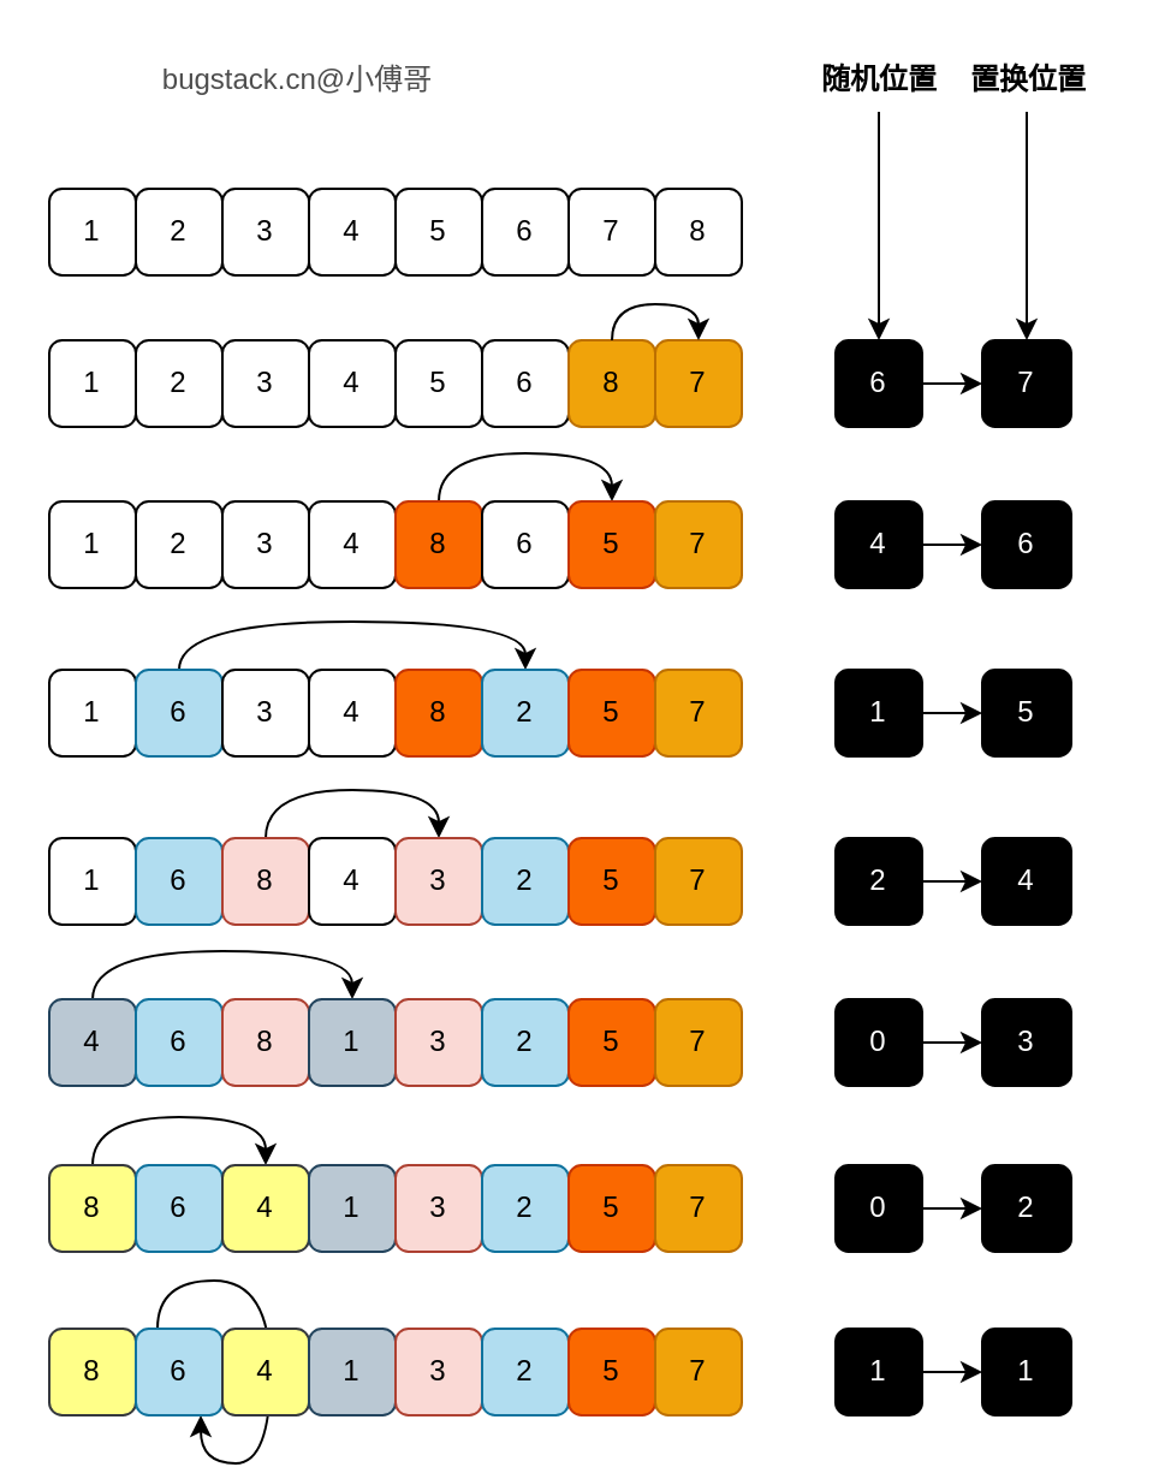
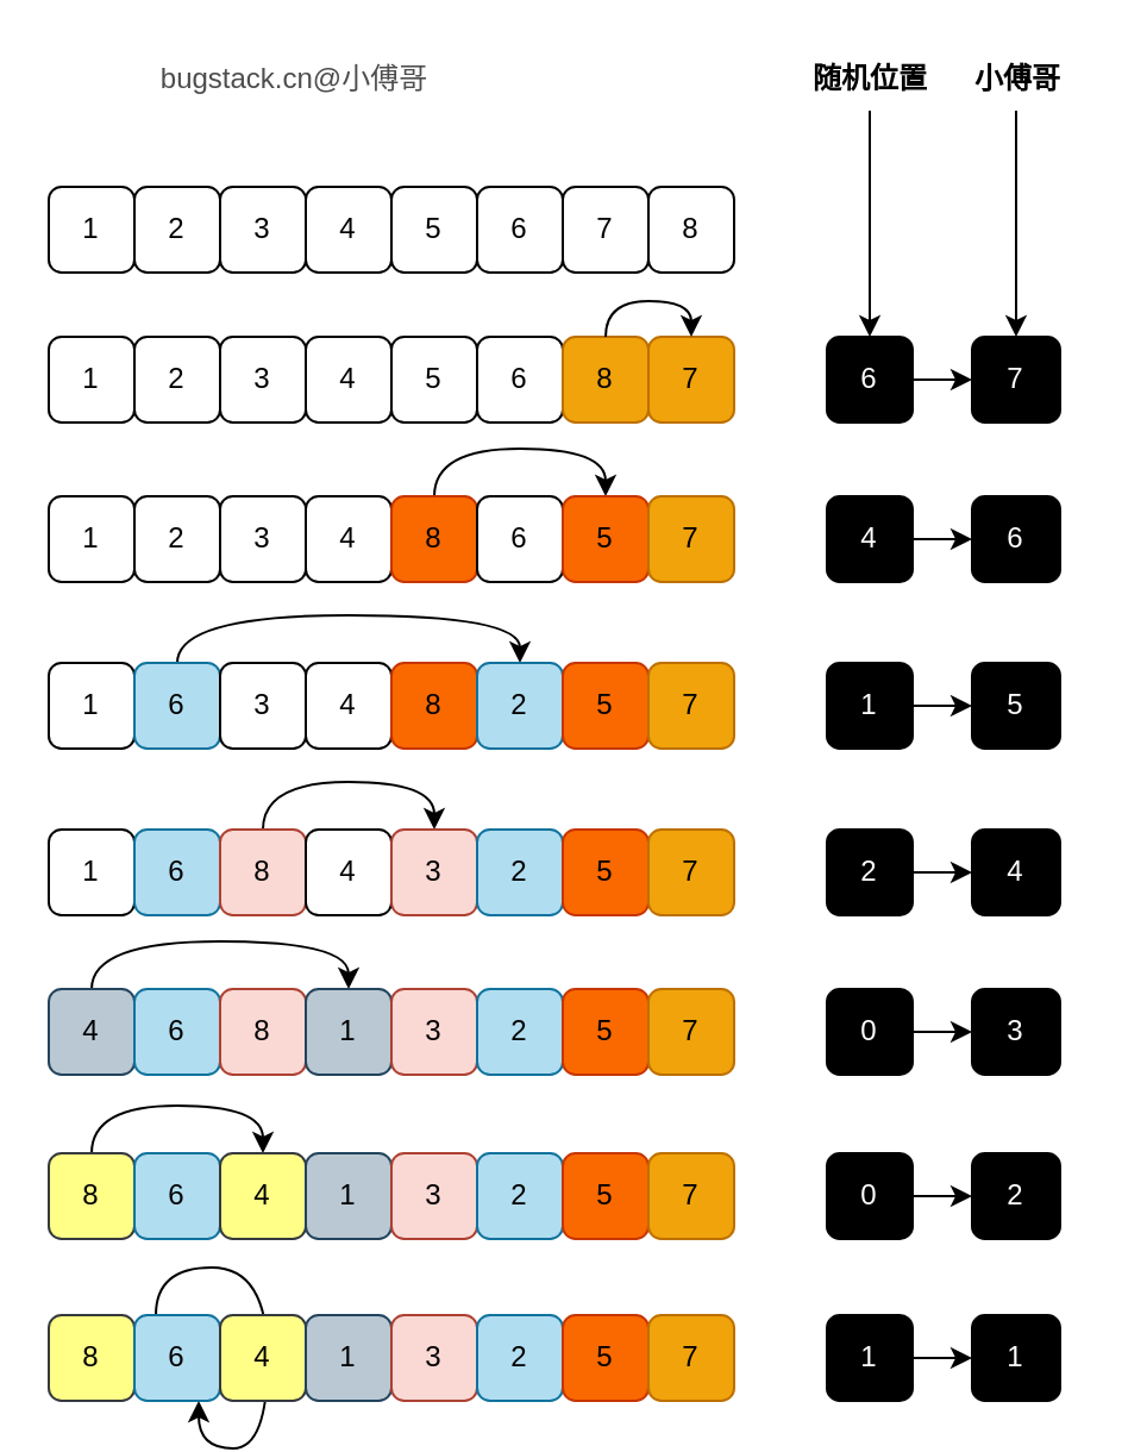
  <mxCell id="0" />
  <mxCell id="1" parent="0" />
  <mxCell id="2" value="1" style="rounded=1;whiteSpace=wrap;html=1;" vertex="1" parent="1"><mxGeometry x="20" y="78" width="36" height="36" as="geometry" /></mxCell>
  <mxCell id="3" value="2" style="rounded=1;whiteSpace=wrap;html=1;" vertex="1" parent="1"><mxGeometry x="56" y="78" width="36" height="36" as="geometry" /></mxCell>
  <mxCell id="4" value="3" style="rounded=1;whiteSpace=wrap;html=1;" vertex="1" parent="1"><mxGeometry x="92" y="78" width="36" height="36" as="geometry" /></mxCell>
  <mxCell id="5" value="4" style="rounded=1;whiteSpace=wrap;html=1;" vertex="1" parent="1"><mxGeometry x="128" y="78" width="36" height="36" as="geometry" /></mxCell>
  <mxCell id="6" value="5" style="rounded=1;whiteSpace=wrap;html=1;" vertex="1" parent="1"><mxGeometry x="164" y="78" width="36" height="36" as="geometry" /></mxCell>
  <mxCell id="7" value="6" style="rounded=1;whiteSpace=wrap;html=1;" vertex="1" parent="1"><mxGeometry x="200" y="78" width="36" height="36" as="geometry" /></mxCell>
  <mxCell id="8" value="7" style="rounded=1;whiteSpace=wrap;html=1;" vertex="1" parent="1"><mxGeometry x="236" y="78" width="36" height="36" as="geometry" /></mxCell>
  <mxCell id="9" value="8" style="rounded=1;whiteSpace=wrap;html=1;" vertex="1" parent="1"><mxGeometry x="272" y="78" width="36" height="36" as="geometry" /></mxCell>
  <mxCell id="10" value="1" style="rounded=1;whiteSpace=wrap;html=1;" vertex="1" parent="1"><mxGeometry x="20" y="141" width="36" height="36" as="geometry" /></mxCell>
  <mxCell id="11" value="2" style="rounded=1;whiteSpace=wrap;html=1;" vertex="1" parent="1"><mxGeometry x="56" y="141" width="36" height="36" as="geometry" /></mxCell>
  <mxCell id="12" value="3" style="rounded=1;whiteSpace=wrap;html=1;" vertex="1" parent="1"><mxGeometry x="92" y="141" width="36" height="36" as="geometry" /></mxCell>
  <mxCell id="13" value="4" style="rounded=1;whiteSpace=wrap;html=1;" vertex="1" parent="1"><mxGeometry x="128" y="141" width="36" height="36" as="geometry" /></mxCell>
  <mxCell id="14" value="5" style="rounded=1;whiteSpace=wrap;html=1;" vertex="1" parent="1"><mxGeometry x="164" y="141" width="36" height="36" as="geometry" /></mxCell>
  <mxCell id="15" value="6" style="rounded=1;whiteSpace=wrap;html=1;" vertex="1" parent="1"><mxGeometry x="200" y="141" width="36" height="36" as="geometry" /></mxCell>
  <mxCell id="16" value="8" style="rounded=1;whiteSpace=wrap;html=1;fillColor=#f0a30a;fontColor=#000000;strokeColor=#BD7000;" vertex="1" parent="1"><mxGeometry x="236" y="141" width="36" height="36" as="geometry" /></mxCell>
  <mxCell id="17" value="7" style="rounded=1;whiteSpace=wrap;html=1;fillColor=#f0a30a;fontColor=#000000;strokeColor=#BD7000;" vertex="1" parent="1"><mxGeometry x="272" y="141" width="36" height="36" as="geometry" /></mxCell>
  <mxCell id="18" value="" style="endArrow=classic;html=1;rounded=0;exitX=0.5;exitY=0;exitDx=0;exitDy=0;entryX=0.5;entryY=0;entryDx=0;entryDy=0;edgeStyle=orthogonalEdgeStyle;curved=1;" edge="1" parent="1" source="16" target="17"><mxGeometry width="50" height="50" relative="1" as="geometry"><mxPoint x="245" y="335" as="sourcePoint" /><mxPoint x="295" y="285" as="targetPoint" /><Array as="points"><mxPoint x="254" y="126" /><mxPoint x="290" y="126" /></Array></mxGeometry></mxCell>
  <mxCell id="19" value="1" style="rounded=1;whiteSpace=wrap;html=1;" vertex="1" parent="1"><mxGeometry x="20" y="208" width="36" height="36" as="geometry" /></mxCell>
  <mxCell id="20" value="2" style="rounded=1;whiteSpace=wrap;html=1;" vertex="1" parent="1"><mxGeometry x="56" y="208" width="36" height="36" as="geometry" /></mxCell>
  <mxCell id="21" value="3" style="rounded=1;whiteSpace=wrap;html=1;" vertex="1" parent="1"><mxGeometry x="92" y="208" width="36" height="36" as="geometry" /></mxCell>
  <mxCell id="22" value="4" style="rounded=1;whiteSpace=wrap;html=1;" vertex="1" parent="1"><mxGeometry x="128" y="208" width="36" height="36" as="geometry" /></mxCell>
  <mxCell id="23" style="edgeStyle=orthogonalEdgeStyle;curved=1;rounded=0;orthogonalLoop=1;jettySize=auto;html=1;exitX=0.5;exitY=0;exitDx=0;exitDy=0;entryX=0.5;entryY=0;entryDx=0;entryDy=0;" edge="1" parent="1" source="24" target="26"><mxGeometry relative="1" as="geometry" /></mxCell>
  <mxCell id="24" value="8" style="rounded=1;whiteSpace=wrap;html=1;fillColor=#fa6800;fontColor=#000000;strokeColor=#C73500;" vertex="1" parent="1"><mxGeometry x="164" y="208" width="36" height="36" as="geometry" /></mxCell>
  <mxCell id="25" value="6" style="rounded=1;whiteSpace=wrap;html=1;" vertex="1" parent="1"><mxGeometry x="200" y="208" width="36" height="36" as="geometry" /></mxCell>
  <mxCell id="26" value="5" style="rounded=1;whiteSpace=wrap;html=1;fillColor=#fa6800;fontColor=#000000;strokeColor=#C73500;" vertex="1" parent="1"><mxGeometry x="236" y="208" width="36" height="36" as="geometry" /></mxCell>
  <mxCell id="27" value="7" style="rounded=1;whiteSpace=wrap;html=1;fillColor=#f0a30a;fontColor=#000000;strokeColor=#BD7000;" vertex="1" parent="1"><mxGeometry x="272" y="208" width="36" height="36" as="geometry" /></mxCell>
  <mxCell id="28" value="1" style="rounded=1;whiteSpace=wrap;html=1;" vertex="1" parent="1"><mxGeometry x="20" y="278" width="36" height="36" as="geometry" /></mxCell>
  <mxCell id="29" style="edgeStyle=orthogonalEdgeStyle;curved=1;rounded=0;orthogonalLoop=1;jettySize=auto;html=1;exitX=0.5;exitY=0;exitDx=0;exitDy=0;entryX=0.5;entryY=0;entryDx=0;entryDy=0;" edge="1" parent="1" source="30" target="34"><mxGeometry relative="1" as="geometry" /></mxCell>
  <mxCell id="30" value="6" style="rounded=1;whiteSpace=wrap;html=1;fillColor=#b1ddf0;strokeColor=#10739e;" vertex="1" parent="1"><mxGeometry x="56" y="278" width="36" height="36" as="geometry" /></mxCell>
  <mxCell id="31" value="3" style="rounded=1;whiteSpace=wrap;html=1;" vertex="1" parent="1"><mxGeometry x="92" y="278" width="36" height="36" as="geometry" /></mxCell>
  <mxCell id="32" value="4" style="rounded=1;whiteSpace=wrap;html=1;" vertex="1" parent="1"><mxGeometry x="128" y="278" width="36" height="36" as="geometry" /></mxCell>
  <mxCell id="33" value="8" style="rounded=1;whiteSpace=wrap;html=1;fillColor=#fa6800;fontColor=#000000;strokeColor=#C73500;" vertex="1" parent="1"><mxGeometry x="164" y="278" width="36" height="36" as="geometry" /></mxCell>
  <mxCell id="34" value="2" style="rounded=1;whiteSpace=wrap;html=1;fillColor=#b1ddf0;strokeColor=#10739e;" vertex="1" parent="1"><mxGeometry x="200" y="278" width="36" height="36" as="geometry" /></mxCell>
  <mxCell id="35" value="5" style="rounded=1;whiteSpace=wrap;html=1;fillColor=#fa6800;fontColor=#000000;strokeColor=#C73500;" vertex="1" parent="1"><mxGeometry x="236" y="278" width="36" height="36" as="geometry" /></mxCell>
  <mxCell id="36" value="7" style="rounded=1;whiteSpace=wrap;html=1;fillColor=#f0a30a;fontColor=#000000;strokeColor=#BD7000;" vertex="1" parent="1"><mxGeometry x="272" y="278" width="36" height="36" as="geometry" /></mxCell>
  <mxCell id="37" value="1" style="rounded=1;whiteSpace=wrap;html=1;" vertex="1" parent="1"><mxGeometry x="20" y="348" width="36" height="36" as="geometry" /></mxCell>
  <mxCell id="38" value="6" style="rounded=1;whiteSpace=wrap;html=1;fillColor=#b1ddf0;strokeColor=#10739e;" vertex="1" parent="1"><mxGeometry x="56" y="348" width="36" height="36" as="geometry" /></mxCell>
  <mxCell id="39" style="edgeStyle=orthogonalEdgeStyle;curved=1;rounded=0;orthogonalLoop=1;jettySize=auto;html=1;exitX=0.5;exitY=0;exitDx=0;exitDy=0;entryX=0.5;entryY=0;entryDx=0;entryDy=0;" edge="1" parent="1" source="40" target="42"><mxGeometry relative="1" as="geometry" /></mxCell>
  <mxCell id="40" value="8" style="rounded=1;whiteSpace=wrap;html=1;fillColor=#fad9d5;strokeColor=#ae4132;" vertex="1" parent="1"><mxGeometry x="92" y="348" width="36" height="36" as="geometry" /></mxCell>
  <mxCell id="41" value="4" style="rounded=1;whiteSpace=wrap;html=1;" vertex="1" parent="1"><mxGeometry x="128" y="348" width="36" height="36" as="geometry" /></mxCell>
  <mxCell id="42" value="3" style="rounded=1;whiteSpace=wrap;html=1;fillColor=#fad9d5;strokeColor=#ae4132;" vertex="1" parent="1"><mxGeometry x="164" y="348" width="36" height="36" as="geometry" /></mxCell>
  <mxCell id="43" value="2" style="rounded=1;whiteSpace=wrap;html=1;fillColor=#b1ddf0;strokeColor=#10739e;" vertex="1" parent="1"><mxGeometry x="200" y="348" width="36" height="36" as="geometry" /></mxCell>
  <mxCell id="44" value="5" style="rounded=1;whiteSpace=wrap;html=1;fillColor=#fa6800;fontColor=#000000;strokeColor=#C73500;" vertex="1" parent="1"><mxGeometry x="236" y="348" width="36" height="36" as="geometry" /></mxCell>
  <mxCell id="45" value="7" style="rounded=1;whiteSpace=wrap;html=1;fillColor=#f0a30a;fontColor=#000000;strokeColor=#BD7000;" vertex="1" parent="1"><mxGeometry x="272" y="348" width="36" height="36" as="geometry" /></mxCell>
  <mxCell id="46" style="edgeStyle=orthogonalEdgeStyle;curved=1;rounded=0;orthogonalLoop=1;jettySize=auto;html=1;exitX=0.5;exitY=0;exitDx=0;exitDy=0;entryX=0.5;entryY=0;entryDx=0;entryDy=0;" edge="1" parent="1" source="47" target="50"><mxGeometry relative="1" as="geometry" /></mxCell>
  <mxCell id="47" value="4" style="rounded=1;whiteSpace=wrap;html=1;fillColor=#bac8d3;strokeColor=#23445d;" vertex="1" parent="1"><mxGeometry x="20" y="415" width="36" height="36" as="geometry" /></mxCell>
  <mxCell id="48" value="6" style="rounded=1;whiteSpace=wrap;html=1;fillColor=#b1ddf0;strokeColor=#10739e;" vertex="1" parent="1"><mxGeometry x="56" y="415" width="36" height="36" as="geometry" /></mxCell>
  <mxCell id="49" value="8" style="rounded=1;whiteSpace=wrap;html=1;fillColor=#fad9d5;strokeColor=#ae4132;" vertex="1" parent="1"><mxGeometry x="92" y="415" width="36" height="36" as="geometry" /></mxCell>
  <mxCell id="50" value="1" style="rounded=1;whiteSpace=wrap;html=1;fillColor=#bac8d3;strokeColor=#23445d;" vertex="1" parent="1"><mxGeometry x="128" y="415" width="36" height="36" as="geometry" /></mxCell>
  <mxCell id="51" value="3" style="rounded=1;whiteSpace=wrap;html=1;fillColor=#fad9d5;strokeColor=#ae4132;" vertex="1" parent="1"><mxGeometry x="164" y="415" width="36" height="36" as="geometry" /></mxCell>
  <mxCell id="52" value="2" style="rounded=1;whiteSpace=wrap;html=1;fillColor=#b1ddf0;strokeColor=#10739e;" vertex="1" parent="1"><mxGeometry x="200" y="415" width="36" height="36" as="geometry" /></mxCell>
  <mxCell id="53" value="5" style="rounded=1;whiteSpace=wrap;html=1;fillColor=#fa6800;fontColor=#000000;strokeColor=#C73500;" vertex="1" parent="1"><mxGeometry x="236" y="415" width="36" height="36" as="geometry" /></mxCell>
  <mxCell id="54" value="7" style="rounded=1;whiteSpace=wrap;html=1;fillColor=#f0a30a;fontColor=#000000;strokeColor=#BD7000;" vertex="1" parent="1"><mxGeometry x="272" y="415" width="36" height="36" as="geometry" /></mxCell>
  <mxCell id="55" style="edgeStyle=orthogonalEdgeStyle;curved=1;rounded=0;orthogonalLoop=1;jettySize=auto;html=1;exitX=0.5;exitY=0;exitDx=0;exitDy=0;entryX=0.5;entryY=0;entryDx=0;entryDy=0;" edge="1" parent="1" source="56" target="58"><mxGeometry relative="1" as="geometry" /></mxCell>
  <mxCell id="56" value="8" style="rounded=1;whiteSpace=wrap;html=1;fillColor=#ffff88;strokeColor=#36393d;" vertex="1" parent="1"><mxGeometry x="20" y="484" width="36" height="36" as="geometry" /></mxCell>
  <mxCell id="57" value="6" style="rounded=1;whiteSpace=wrap;html=1;fillColor=#b1ddf0;strokeColor=#10739e;" vertex="1" parent="1"><mxGeometry x="56" y="484" width="36" height="36" as="geometry" /></mxCell>
  <mxCell id="58" value="4" style="rounded=1;whiteSpace=wrap;html=1;fillColor=#ffff88;strokeColor=#36393d;" vertex="1" parent="1"><mxGeometry x="92" y="484" width="36" height="36" as="geometry" /></mxCell>
  <mxCell id="59" value="1" style="rounded=1;whiteSpace=wrap;html=1;fillColor=#bac8d3;strokeColor=#23445d;" vertex="1" parent="1"><mxGeometry x="128" y="484" width="36" height="36" as="geometry" /></mxCell>
  <mxCell id="60" value="3" style="rounded=1;whiteSpace=wrap;html=1;fillColor=#fad9d5;strokeColor=#ae4132;" vertex="1" parent="1"><mxGeometry x="164" y="484" width="36" height="36" as="geometry" /></mxCell>
  <mxCell id="61" value="2" style="rounded=1;whiteSpace=wrap;html=1;fillColor=#b1ddf0;strokeColor=#10739e;" vertex="1" parent="1"><mxGeometry x="200" y="484" width="36" height="36" as="geometry" /></mxCell>
  <mxCell id="62" value="5" style="rounded=1;whiteSpace=wrap;html=1;fillColor=#fa6800;fontColor=#000000;strokeColor=#C73500;" vertex="1" parent="1"><mxGeometry x="236" y="484" width="36" height="36" as="geometry" /></mxCell>
  <mxCell id="63" value="7" style="rounded=1;whiteSpace=wrap;html=1;fillColor=#f0a30a;fontColor=#000000;strokeColor=#BD7000;" vertex="1" parent="1"><mxGeometry x="272" y="484" width="36" height="36" as="geometry" /></mxCell>
  <mxCell id="64" style="edgeStyle=orthogonalEdgeStyle;curved=1;rounded=0;orthogonalLoop=1;jettySize=auto;html=1;exitX=0.25;exitY=0;exitDx=0;exitDy=0;entryX=0.75;entryY=1;entryDx=0;entryDy=0;" edge="1" parent="1" source="66" target="66"><mxGeometry relative="1" as="geometry" /></mxCell>
  <mxCell id="65" value="8" style="rounded=1;whiteSpace=wrap;html=1;fillColor=#ffff88;strokeColor=#36393d;" vertex="1" parent="1"><mxGeometry x="20" y="552" width="36" height="36" as="geometry" /></mxCell>
  <mxCell id="66" value="6" style="rounded=1;whiteSpace=wrap;html=1;fillColor=#b1ddf0;strokeColor=#10739e;" vertex="1" parent="1"><mxGeometry x="56" y="552" width="36" height="36" as="geometry" /></mxCell>
  <mxCell id="67" value="4" style="rounded=1;whiteSpace=wrap;html=1;fillColor=#ffff88;strokeColor=#36393d;" vertex="1" parent="1"><mxGeometry x="92" y="552" width="36" height="36" as="geometry" /></mxCell>
  <mxCell id="68" value="1" style="rounded=1;whiteSpace=wrap;html=1;fillColor=#bac8d3;strokeColor=#23445d;" vertex="1" parent="1"><mxGeometry x="128" y="552" width="36" height="36" as="geometry" /></mxCell>
  <mxCell id="69" value="3" style="rounded=1;whiteSpace=wrap;html=1;fillColor=#fad9d5;strokeColor=#ae4132;" vertex="1" parent="1"><mxGeometry x="164" y="552" width="36" height="36" as="geometry" /></mxCell>
  <mxCell id="70" value="2" style="rounded=1;whiteSpace=wrap;html=1;fillColor=#b1ddf0;strokeColor=#10739e;" vertex="1" parent="1"><mxGeometry x="200" y="552" width="36" height="36" as="geometry" /></mxCell>
  <mxCell id="71" value="5" style="rounded=1;whiteSpace=wrap;html=1;fillColor=#fa6800;fontColor=#000000;strokeColor=#C73500;" vertex="1" parent="1"><mxGeometry x="236" y="552" width="36" height="36" as="geometry" /></mxCell>
  <mxCell id="72" value="7" style="rounded=1;whiteSpace=wrap;html=1;fillColor=#f0a30a;fontColor=#000000;strokeColor=#BD7000;" vertex="1" parent="1"><mxGeometry x="272" y="552" width="36" height="36" as="geometry" /></mxCell>
  <mxCell id="73" style="rounded=0;orthogonalLoop=1;jettySize=auto;html=1;exitX=1;exitY=0.5;exitDx=0;exitDy=0;entryX=0;entryY=0.5;entryDx=0;entryDy=0;fontColor=#FFFFFF;" edge="1" parent="1" source="74" target="75"><mxGeometry relative="1" as="geometry" /></mxCell>
  <mxCell id="74" value="6" style="rounded=1;whiteSpace=wrap;html=1;fillColor=#000000;fontColor=#FFFFFF;" vertex="1" parent="1"><mxGeometry x="347" y="141" width="36" height="36" as="geometry" /></mxCell>
  <mxCell id="75" value="7" style="rounded=1;whiteSpace=wrap;html=1;fillColor=#000000;fontColor=#FFFFFF;" vertex="1" parent="1"><mxGeometry x="408" y="141" width="37" height="36" as="geometry" /></mxCell>
  <mxCell id="76" style="rounded=0;orthogonalLoop=1;jettySize=auto;html=1;exitX=1;exitY=0.5;exitDx=0;exitDy=0;entryX=0;entryY=0.5;entryDx=0;entryDy=0;fontColor=#FFFFFF;" edge="1" parent="1" source="77" target="78"><mxGeometry relative="1" as="geometry" /></mxCell>
  <mxCell id="77" value="4" style="rounded=1;whiteSpace=wrap;html=1;fillColor=#000000;fontColor=#FFFFFF;" vertex="1" parent="1"><mxGeometry x="347" y="208" width="36" height="36" as="geometry" /></mxCell>
  <mxCell id="78" value="6" style="rounded=1;whiteSpace=wrap;html=1;fillColor=#000000;fontColor=#FFFFFF;" vertex="1" parent="1"><mxGeometry x="408" y="208" width="37" height="36" as="geometry" /></mxCell>
  <mxCell id="79" style="rounded=0;orthogonalLoop=1;jettySize=auto;html=1;exitX=1;exitY=0.5;exitDx=0;exitDy=0;entryX=0;entryY=0.5;entryDx=0;entryDy=0;fontColor=#FFFFFF;" edge="1" parent="1" source="80" target="81"><mxGeometry relative="1" as="geometry" /></mxCell>
  <mxCell id="80" value="1" style="rounded=1;whiteSpace=wrap;html=1;fillColor=#000000;fontColor=#FFFFFF;" vertex="1" parent="1"><mxGeometry x="347" y="278" width="36" height="36" as="geometry" /></mxCell>
  <mxCell id="81" value="5" style="rounded=1;whiteSpace=wrap;html=1;fillColor=#000000;fontColor=#FFFFFF;" vertex="1" parent="1"><mxGeometry x="408" y="278" width="37" height="36" as="geometry" /></mxCell>
  <mxCell id="82" style="rounded=0;orthogonalLoop=1;jettySize=auto;html=1;exitX=1;exitY=0.5;exitDx=0;exitDy=0;entryX=0;entryY=0.5;entryDx=0;entryDy=0;fontColor=#FFFFFF;" edge="1" parent="1" source="83" target="84"><mxGeometry relative="1" as="geometry" /></mxCell>
  <mxCell id="83" value="2" style="rounded=1;whiteSpace=wrap;html=1;fillColor=#000000;fontColor=#FFFFFF;" vertex="1" parent="1"><mxGeometry x="347" y="348" width="36" height="36" as="geometry" /></mxCell>
  <mxCell id="84" value="4" style="rounded=1;whiteSpace=wrap;html=1;fillColor=#000000;fontColor=#FFFFFF;" vertex="1" parent="1"><mxGeometry x="408" y="348" width="37" height="36" as="geometry" /></mxCell>
  <mxCell id="85" style="rounded=0;orthogonalLoop=1;jettySize=auto;html=1;exitX=1;exitY=0.5;exitDx=0;exitDy=0;entryX=0;entryY=0.5;entryDx=0;entryDy=0;fontColor=#FFFFFF;" edge="1" parent="1" source="86" target="87"><mxGeometry relative="1" as="geometry" /></mxCell>
  <mxCell id="86" value="0" style="rounded=1;whiteSpace=wrap;html=1;fillColor=#000000;fontColor=#FFFFFF;" vertex="1" parent="1"><mxGeometry x="347" y="415" width="36" height="36" as="geometry" /></mxCell>
  <mxCell id="87" value="3" style="rounded=1;whiteSpace=wrap;html=1;fillColor=#000000;fontColor=#FFFFFF;" vertex="1" parent="1"><mxGeometry x="408" y="415" width="37" height="36" as="geometry" /></mxCell>
  <mxCell id="88" style="rounded=0;orthogonalLoop=1;jettySize=auto;html=1;exitX=1;exitY=0.5;exitDx=0;exitDy=0;entryX=0;entryY=0.5;entryDx=0;entryDy=0;fontColor=#FFFFFF;" edge="1" parent="1" source="89" target="90"><mxGeometry relative="1" as="geometry" /></mxCell>
  <mxCell id="89" value="0" style="rounded=1;whiteSpace=wrap;html=1;fillColor=#000000;fontColor=#FFFFFF;" vertex="1" parent="1"><mxGeometry x="347" y="484" width="36" height="36" as="geometry" /></mxCell>
  <mxCell id="90" value="2" style="rounded=1;whiteSpace=wrap;html=1;fillColor=#000000;fontColor=#FFFFFF;" vertex="1" parent="1"><mxGeometry x="408" y="484" width="37" height="36" as="geometry" /></mxCell>
  <mxCell id="91" style="rounded=0;orthogonalLoop=1;jettySize=auto;html=1;exitX=1;exitY=0.5;exitDx=0;exitDy=0;entryX=0;entryY=0.5;entryDx=0;entryDy=0;fontColor=#FFFFFF;" edge="1" parent="1" source="92" target="93"><mxGeometry relative="1" as="geometry" /></mxCell>
  <mxCell id="92" value="1" style="rounded=1;whiteSpace=wrap;html=1;fillColor=#000000;fontColor=#FFFFFF;" vertex="1" parent="1"><mxGeometry x="347" y="552" width="36" height="36" as="geometry" /></mxCell>
  <mxCell id="93" value="1" style="rounded=1;whiteSpace=wrap;html=1;fillColor=#000000;fontColor=#FFFFFF;" vertex="1" parent="1"><mxGeometry x="408" y="552" width="37" height="36" as="geometry" /></mxCell>
  <mxCell id="94" value="" style="edgeStyle=none;rounded=0;orthogonalLoop=1;jettySize=auto;html=1;fontColor=#000000;" edge="1" parent="1" source="95" target="74"><mxGeometry relative="1" as="geometry" /></mxCell>
  <mxCell id="95" value="&lt;font color=&quot;#000000&quot;&gt;&lt;b&gt;随机位置&lt;/b&gt;&lt;/font&gt;" style="text;html=1;align=center;verticalAlign=middle;resizable=0;points=[];autosize=1;strokeColor=none;fillColor=none;fontColor=#FFFFFF;" vertex="1" parent="1"><mxGeometry x="332" y="20" width="66" height="26" as="geometry" /></mxCell>
  <mxCell id="96" value="" style="edgeStyle=none;rounded=0;orthogonalLoop=1;jettySize=auto;html=1;fontColor=#000000;" edge="1" parent="1" source="97" target="75"><mxGeometry relative="1" as="geometry" /></mxCell>
- <mxCell id="97" value="&lt;font color=&quot;#000000&quot;&gt;&lt;b&gt;置换位置&lt;/b&gt;&lt;/font&gt;" style="text;html=1;align=center;verticalAlign=middle;resizable=0;points=[];autosize=1;strokeColor=none;fillColor=none;fontColor=#FFFFFF;" vertex="1" parent="1"><mxGeometry x="393.5" y="20" width="66" height="26" as="geometry" /></mxCell>
+ <mxCell id="97" value="&lt;font color=&quot;#000000&quot;&gt;&lt;b&gt;小傅哥&lt;/b&gt;&lt;/font&gt;" style="text;html=1;align=center;verticalAlign=middle;resizable=0;points=[];autosize=1;strokeColor=none;fillColor=none;fontColor=#FFFFFF;" vertex="1" parent="1"><mxGeometry x="393.5" y="20" width="66" height="26" as="geometry" /></mxCell>
  <mxCell id="98" value="&lt;font color=&quot;#4d4d4d&quot;&gt;bugstack.cn@小傅哥&lt;/font&gt;" style="text;html=1;align=center;verticalAlign=middle;resizable=0;points=[];autosize=1;strokeColor=none;fillColor=none;fontColor=#000000;" vertex="1" parent="1"><mxGeometry x="58" y="20" width="130" height="26" as="geometry" /></mxCell>
